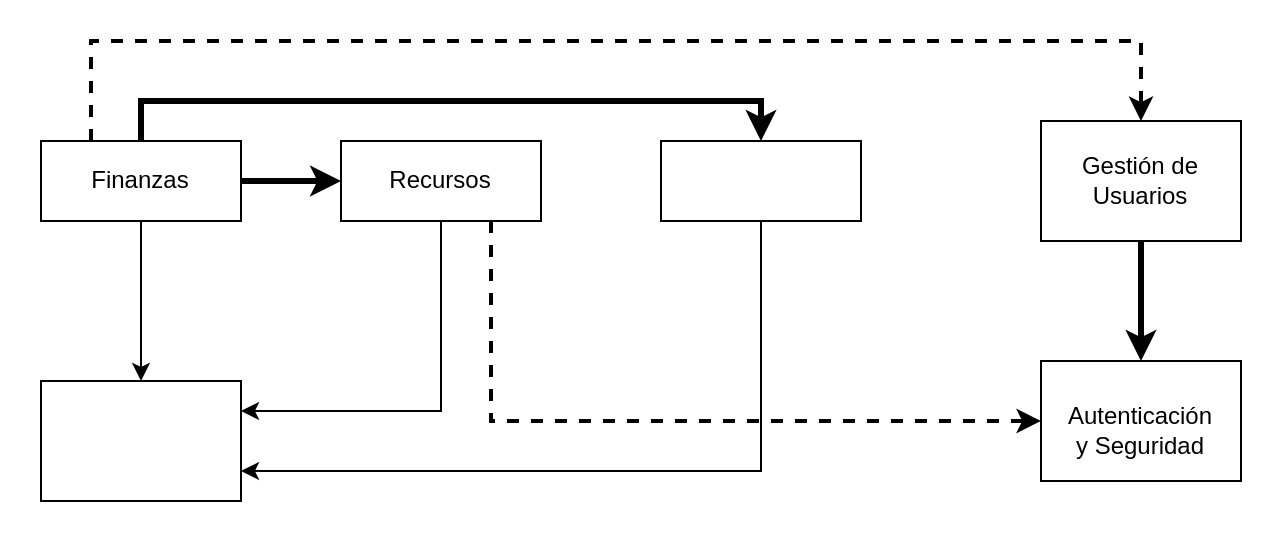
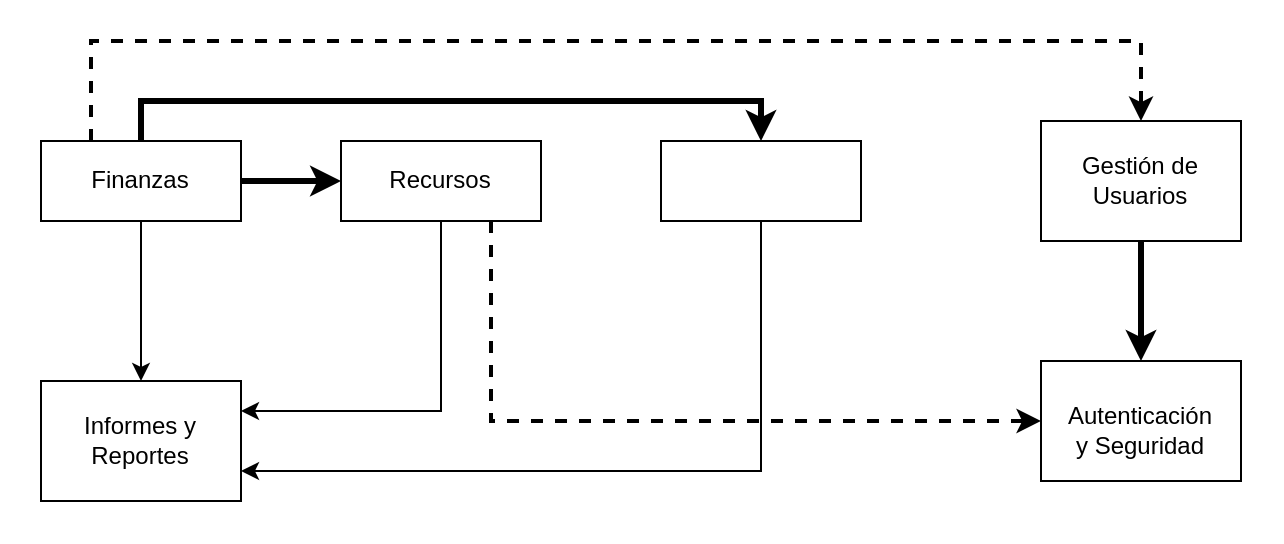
  <mxCell id="0" />
  <mxCell id="1" parent="0" />
  <mxCell id="2" value="" style="rounded=0;whiteSpace=wrap;html=1;" vertex="1" parent="1"><mxGeometry x="520" y="180" width="100" height="60" as="geometry" /></mxCell>
  <mxCell id="3" style="edgeStyle=orthogonalEdgeStyle;rounded=0;orthogonalLoop=1;jettySize=auto;html=1;exitX=1;exitY=0.5;exitDx=0;exitDy=0;strokeWidth=3;" edge="1" parent="1" source="6" target="11"><mxGeometry relative="1" as="geometry" /></mxCell>
  <mxCell id="4" style="edgeStyle=orthogonalEdgeStyle;rounded=0;orthogonalLoop=1;jettySize=auto;html=1;exitX=0.5;exitY=1;exitDx=0;exitDy=0;entryX=0.5;entryY=0;entryDx=0;entryDy=0;" edge="1" parent="1" source="6" target="18"><mxGeometry relative="1" as="geometry" /></mxCell>
  <mxCell id="5" style="edgeStyle=orthogonalEdgeStyle;rounded=0;orthogonalLoop=1;jettySize=auto;html=1;exitX=0.25;exitY=0;exitDx=0;exitDy=0;entryX=0.5;entryY=0;entryDx=0;entryDy=0;dashed=1;strokeWidth=2;" edge="1" parent="1" source="6" target="16"><mxGeometry relative="1" as="geometry"><Array as="points"><mxPoint x="45" y="20" /><mxPoint x="570" y="20" /></Array></mxGeometry></mxCell>
  <mxCell id="6" value="" style="rounded=0;whiteSpace=wrap;html=1;" vertex="1" parent="1"><mxGeometry x="20" y="70" width="100" height="40" as="geometry" /></mxCell>
  <mxCell id="7" style="edgeStyle=orthogonalEdgeStyle;rounded=0;orthogonalLoop=1;jettySize=auto;html=1;entryX=0.5;entryY=0;entryDx=0;entryDy=0;fontSize=11;strokeWidth=3;" edge="1" parent="1" target="14"><mxGeometry relative="1" as="geometry"><mxPoint x="70" y="70" as="sourcePoint" /><Array as="points"><mxPoint x="70" y="50" /><mxPoint x="380" y="50" /></Array></mxGeometry></mxCell>
  <mxCell id="8" value="Finanzas" style="text;html=1;align=center;verticalAlign=middle;whiteSpace=wrap;rounded=0;" vertex="1" parent="1"><mxGeometry x="40" y="75" width="60" height="30" as="geometry" /></mxCell>
  <mxCell id="9" style="edgeStyle=orthogonalEdgeStyle;rounded=0;orthogonalLoop=1;jettySize=auto;html=1;exitX=0.5;exitY=1;exitDx=0;exitDy=0;entryX=1;entryY=0.25;entryDx=0;entryDy=0;" edge="1" parent="1" source="11" target="18"><mxGeometry relative="1" as="geometry" /></mxCell>
  <mxCell id="10" style="edgeStyle=orthogonalEdgeStyle;rounded=0;orthogonalLoop=1;jettySize=auto;html=1;exitX=0.75;exitY=1;exitDx=0;exitDy=0;entryX=0;entryY=0.5;entryDx=0;entryDy=0;dashed=1;strokeWidth=2;" edge="1" parent="1" source="11" target="2"><mxGeometry relative="1" as="geometry" /></mxCell>
  <mxCell id="11" value="" style="rounded=0;whiteSpace=wrap;html=1;" vertex="1" parent="1"><mxGeometry x="170" y="70" width="100" height="40" as="geometry" /></mxCell>
  <mxCell id="12" value="Recursos" style="text;html=1;align=center;verticalAlign=middle;whiteSpace=wrap;rounded=0;" vertex="1" parent="1"><mxGeometry x="190" y="75" width="60" height="30" as="geometry" /></mxCell>
  <mxCell id="13" style="edgeStyle=orthogonalEdgeStyle;rounded=0;orthogonalLoop=1;jettySize=auto;html=1;exitX=0.5;exitY=1;exitDx=0;exitDy=0;entryX=1;entryY=0.75;entryDx=0;entryDy=0;" edge="1" parent="1" source="14" target="18"><mxGeometry relative="1" as="geometry" /></mxCell>
  <mxCell id="14" value="" style="rounded=0;whiteSpace=wrap;html=1;" vertex="1" parent="1"><mxGeometry x="330" y="70" width="100" height="40" as="geometry" /></mxCell>
  <mxCell id="15" style="edgeStyle=orthogonalEdgeStyle;rounded=0;orthogonalLoop=1;jettySize=auto;html=1;exitX=0.5;exitY=1;exitDx=0;exitDy=0;entryX=0.5;entryY=0;entryDx=0;entryDy=0;strokeWidth=3;" edge="1" parent="1" source="16" target="2"><mxGeometry relative="1" as="geometry" /></mxCell>
  <mxCell id="16" value="" style="rounded=0;whiteSpace=wrap;html=1;" vertex="1" parent="1"><mxGeometry x="520" y="60" width="100" height="60" as="geometry" /></mxCell>
  <mxCell id="17" value="Gestión de Usuarios" style="text;html=1;align=center;verticalAlign=middle;whiteSpace=wrap;rounded=0;" vertex="1" parent="1"><mxGeometry x="530" y="65" width="80" height="50" as="geometry" /></mxCell>
  <mxCell id="18" value="" style="rounded=0;whiteSpace=wrap;html=1;" vertex="1" parent="1"><mxGeometry x="20" y="190" width="100" height="60" as="geometry" /></mxCell>
+ <mxCell id="19" value="Informes y Reportes" style="text;html=1;align=center;verticalAlign=middle;whiteSpace=wrap;rounded=0;" vertex="1" parent="1"><mxGeometry x="30" y="195" width="80" height="50" as="geometry" /></mxCell>
  <mxCell id="20" value="Autenticación y Seguridad" style="text;html=1;align=center;verticalAlign=middle;whiteSpace=wrap;rounded=0;" vertex="1" parent="1"><mxGeometry x="540" y="200" width="60" height="30" as="geometry" /></mxCell>
